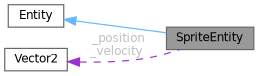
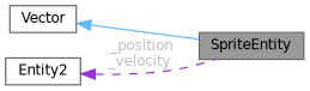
  digraph {
    rankdir=LR
    node [color=gray40 fillcolor=white fontname=Helvetica fontsize=10 shape=box style=filled]
    edge [dir=back fontname=Helvetica fontsize=10 labelfontname=Helvetica labelfontsize=10]
    n1 [fillcolor=grey60 fontcolor=black height=0.2 label=SpriteEntity width=0.4]
-   n2 [height=0.2 label=Entity width=0.4]
-   n3 [height=0.2 label=Vector2 width=0.4]
+   n2 [height=0.2 label=Vector width=0.4]
+   n3 [height=0.2 label=Entity2 width=0.4]
    n2 -> n1 [color=steelblue1 style=solid]
    n3 -> n1 [color=darkorchid3 fontcolor=grey label=" _position\n_velocity" style=dashed]
  }
